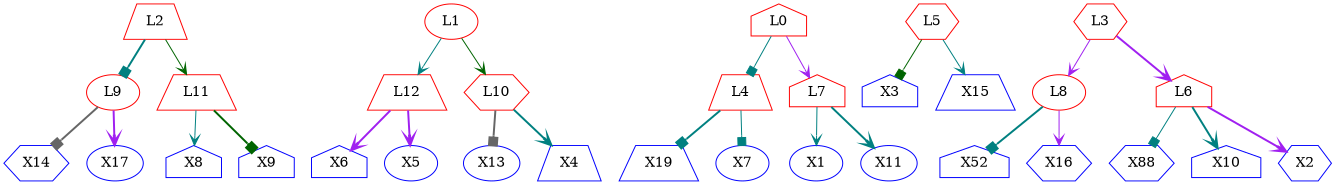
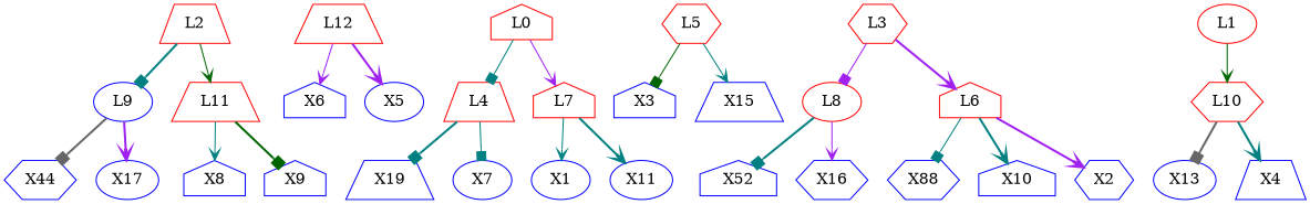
  digraph {
    node [color=blue shape=house]
    edge [arrowhead=vee color=teal style=solid]
-   X14 [shape=hexagon]
+   X14 [shape=hexagon label=X44]
    X8
    L12 [color=red shape=trapezium]
    X6
    X5 [shape=ellipse]
    X1 [shape=ellipse]
    L5 [color=red shape=hexagon]
    X3
    X15 [shape=trapezium]
    L4 [color=red shape=trapezium]
    X19 [shape=trapezium]
    X7 [shape=ellipse]
    n13 [label=X88 shape=hexagon]
    L1 [color=red shape=ellipse]
    L10 [color=red shape=hexagon]
    L7 [color=red]
    X11 [shape=ellipse]
    L8 [color=red shape=ellipse]
    n19 [label=X52]
    X16 [shape=hexagon]
    L3 [color=red shape=hexagon]
    L6 [color=red]
    X10
-   L9 [color=red shape=ellipse]
+   L9 [shape=ellipse]
    X17 [shape=ellipse]
    L2 [color=red shape=trapezium]
    L11 [color=red shape=trapezium]
    X13 [shape=ellipse]
    X9
    L0 [color=red]
    X2 [shape=hexagon]
    X4 [shape=trapezium]
    subgraph sub_1 {
    }
    subgraph sub_2 {
      X14
      X8
      L12
      X6
      X5
      X1
      L5
      X3
      X15
      L4
      X19
      X7
      n13
      L1
      L10
      L7
      X11
      L8
      n19
      X16
      L3
      L6
      X10
      L9
      X17
      L2
      L11
      X13
      X9
      L0
      X2
      X4
    }
-   L12 -> X6 [color=purple style=bold]
+   L12 -> X6 [color=purple]
    L12 -> X5 [color=purple style=bold]
    L5 -> X3 [arrowhead=box color=darkgreen]
    L5 -> X15
    L4 -> X19 [arrowhead=box style=bold]
    L4 -> X7 [arrowhead=box]
-   L1 -> L12
    L1 -> L10 [color=darkgreen]
    L10 -> X13 [arrowhead=box color=gray40 style=bold]
    L10 -> X4 [style=bold]
    L7 -> X1
    L7 -> X11 [style=bold]
    L8 -> n19 [arrowhead=box style=bold]
    L8 -> X16 [color=purple]
-   L3 -> L8 [color=purple]
+   L3 -> L8 [arrowhead=box color=purple]
    L3 -> L6 [color=purple style=bold]
    L6 -> n13 [arrowhead=box]
    L6 -> X10 [style=bold]
    L6 -> X2 [color=purple style=bold]
    L9 -> X14 [arrowhead=box color=gray40 style=bold]
    L9 -> X17 [color=purple style=bold]
    L2 -> L9 [arrowhead=box style=bold]
    L2 -> L11 [color=darkgreen]
    L11 -> X8
    L11 -> X9 [arrowhead=box color=darkgreen style=bold]
    L0 -> L4 [arrowhead=box]
    L0 -> L7 [color=purple]
  }
